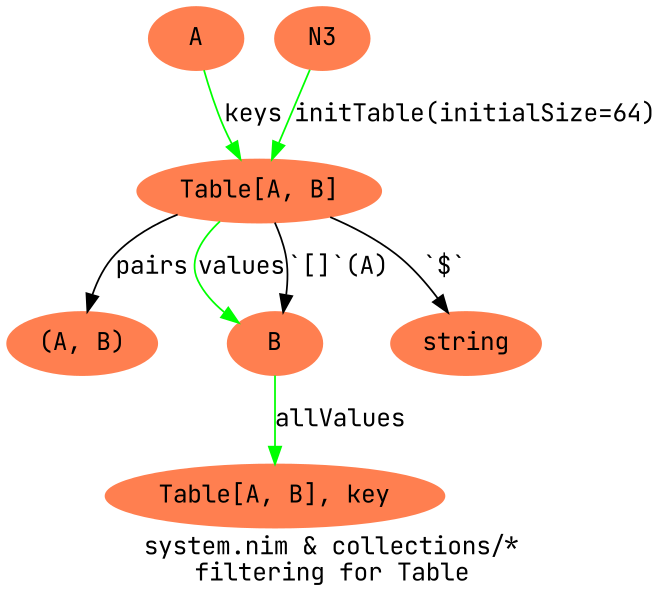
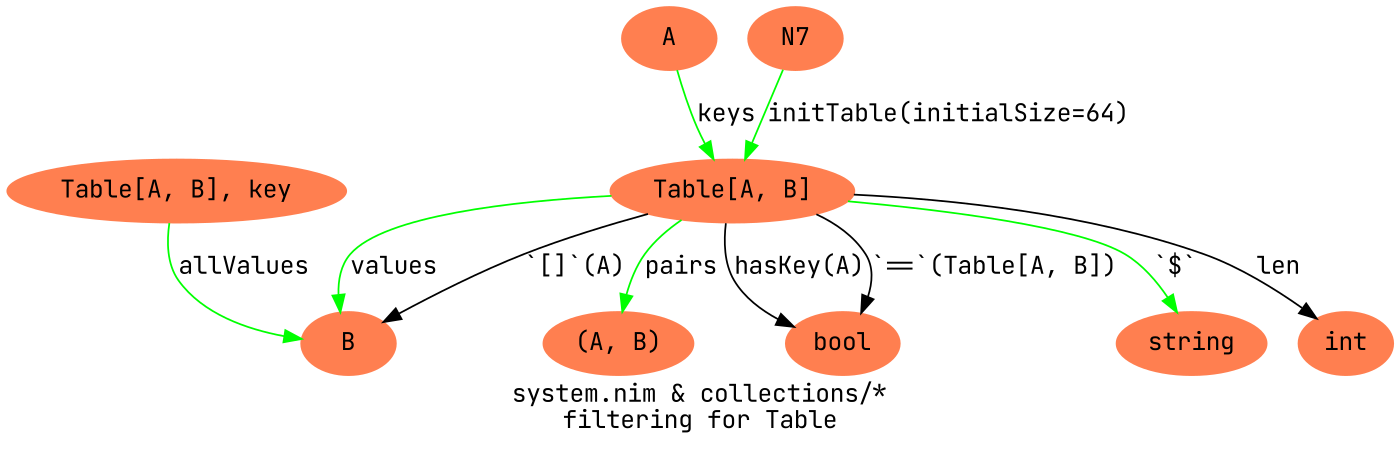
  digraph {
    fontname="JetBrains Mono"
    label="system.nim & collections/*\nfiltering for Table"
    rankdir=TB
    node [color=coral fontname="JetBrains Mono" style=filled]
    edge [fontname="JetBrains Mono"]
    n1 [label="Table[A, B]"]
+   n2 [label=int]
    n3 [label="(A, B)"]
    n4 [label=B]
+   n5 [label=bool]
    n6 [label=string]
    n7 [label=A]
    n8 [label="Table[A, B], key"]
-   N7 [label=N3]
-   n1 -> n3 [color=black label=pairs]
+   N7
+   n1 -> n2 [label=len]
+   n1 -> n3 [color=green label=pairs]
    n1 -> n4 [color=green label=values]
    n1 -> n4 [label="`[]`(A)"]
-   n1 -> n6 [label="`$`"]
+   n1 -> n5 [label="hasKey(A)"]
+   n1 -> n5 [label="`==`(Table[A, B])"]
+   n1 -> n6 [label="`$`" color=green]
    n7 -> n1 [color=green label=keys]
-   n4 -> n8 [color=green label=allValues]
+   n8 -> n4 [color=green label=allValues]
    N7 -> n1 [color=green label="initTable(initialSize=64)"]
  }
